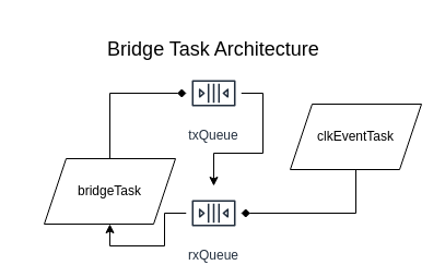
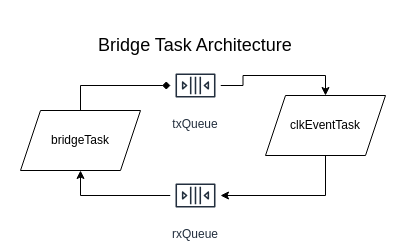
  <mxCell id="0" />
  <mxCell id="1" parent="0" />
- <mxCell id="2" value="bridgeTask" style="shape=parallelogram;perimeter=parallelogramPerimeter;whiteSpace=wrap;html=1;fixedSize=1;" parent="1" vertex="1"><mxGeometry x="40" y="145" width="120" height="60" as="geometry" /></mxCell>
+ <mxCell id="2" value="bridgeTask" style="shape=parallelogram;perimeter=parallelogramPerimeter;whiteSpace=wrap;html=1;fixedSize=1;" parent="1" vertex="1"><mxGeometry x="20" y="110" width="120" height="60" as="geometry" /></mxCell>
  <mxCell id="3" value="clkEventTask" style="shape=parallelogram;perimeter=parallelogramPerimeter;whiteSpace=wrap;html=1;fixedSize=1;" parent="1" vertex="1"><mxGeometry x="265" y="95" width="120" height="60" as="geometry" /></mxCell>
- <mxCell id="4" style="edgeStyle=orthogonalEdgeStyle;rounded=0;orthogonalLoop=1;jettySize=auto;html=1;exitX=1;exitY=0.5;exitDx=0;exitDy=0;exitPerimeter=0;" parent="1" source="5" target="8" edge="1"><mxGeometry relative="1" as="geometry" /></mxCell>
+ <mxCell id="4" style="edgeStyle=orthogonalEdgeStyle;rounded=0;orthogonalLoop=1;jettySize=auto;html=1;exitX=1;exitY=0.5;exitDx=0;exitDy=0;exitPerimeter=0;entryX=0.5;entryY=0;entryDx=0;entryDy=0;" parent="1" source="5" target="3" edge="1"><mxGeometry relative="1" as="geometry" /></mxCell>
  <mxCell id="5" value="txQueue" style="sketch=0;outlineConnect=0;fontColor=#232F3E;gradientColor=none;strokeColor=#232F3E;fillColor=#ffffff;dashed=0;verticalLabelPosition=bottom;verticalAlign=top;align=center;fontSize=12;fontStyle=0;aspect=fixed;shape=mxgraph.aws4.resourceIcon;resIcon=mxgraph.aws4.queue;points=[[0,0.5,0,0,0],[1,0.5,0,0,0]];" parent="1" vertex="1"><mxGeometry x="170" y="60" width="50" height="50" as="geometry" /></mxCell>
  <mxCell id="6" style="edgeStyle=orthogonalEdgeStyle;rounded=0;orthogonalLoop=1;jettySize=auto;html=1;exitX=0.5;exitY=0;exitDx=0;exitDy=0;entryX=0;entryY=0.5;entryDx=0;entryDy=0;entryPerimeter=0;endArrow=diamond;" parent="1" source="2" target="5" edge="1"><mxGeometry relative="1" as="geometry" /></mxCell>
  <mxCell id="7" style="edgeStyle=orthogonalEdgeStyle;rounded=0;orthogonalLoop=1;jettySize=auto;html=1;exitX=0;exitY=0.5;exitDx=0;exitDy=0;exitPerimeter=0;entryX=0.5;entryY=1;entryDx=0;entryDy=0;" parent="1" source="8" target="2" edge="1"><mxGeometry relative="1" as="geometry" /></mxCell>
  <mxCell id="8" value="rxQueue" style="sketch=0;outlineConnect=0;fontColor=#232F3E;gradientColor=none;strokeColor=#232F3E;fillColor=#ffffff;dashed=0;verticalLabelPosition=bottom;verticalAlign=top;align=center;fontSize=12;fontStyle=0;aspect=fixed;shape=mxgraph.aws4.resourceIcon;resIcon=mxgraph.aws4.queue;points=[[0,0.5,0,0,0],[1,0.5,0,0,0]];" parent="1" vertex="1"><mxGeometry x="170" y="170" width="50" height="50" as="geometry" /></mxCell>
- <mxCell id="9" style="edgeStyle=orthogonalEdgeStyle;rounded=0;orthogonalLoop=1;jettySize=auto;html=1;exitX=0.5;exitY=1;exitDx=0;exitDy=0;entryX=1;entryY=0.5;entryDx=0;entryDy=0;entryPerimeter=0;endArrow=diamond;" parent="1" source="3" target="8" edge="1"><mxGeometry relative="1" as="geometry" /></mxCell>
+ <mxCell id="9" style="edgeStyle=orthogonalEdgeStyle;rounded=0;orthogonalLoop=1;jettySize=auto;html=1;exitX=0.5;exitY=1;exitDx=0;exitDy=0;entryX=1;entryY=0.5;entryDx=0;entryDy=0;entryPerimeter=0;" parent="1" source="3" target="8" edge="1"><mxGeometry relative="1" as="geometry" /></mxCell>
  <mxCell id="10" value="&lt;font style=&quot;font-size: 18px;&quot;&gt;Bridge Task Architecture&lt;/font&gt;" style="text;html=1;strokeColor=none;fillColor=none;align=center;verticalAlign=middle;whiteSpace=wrap;rounded=0;" vertex="1" parent="1"><mxGeometry x="90" y="20" width="210" height="50" as="geometry" /></mxCell>
